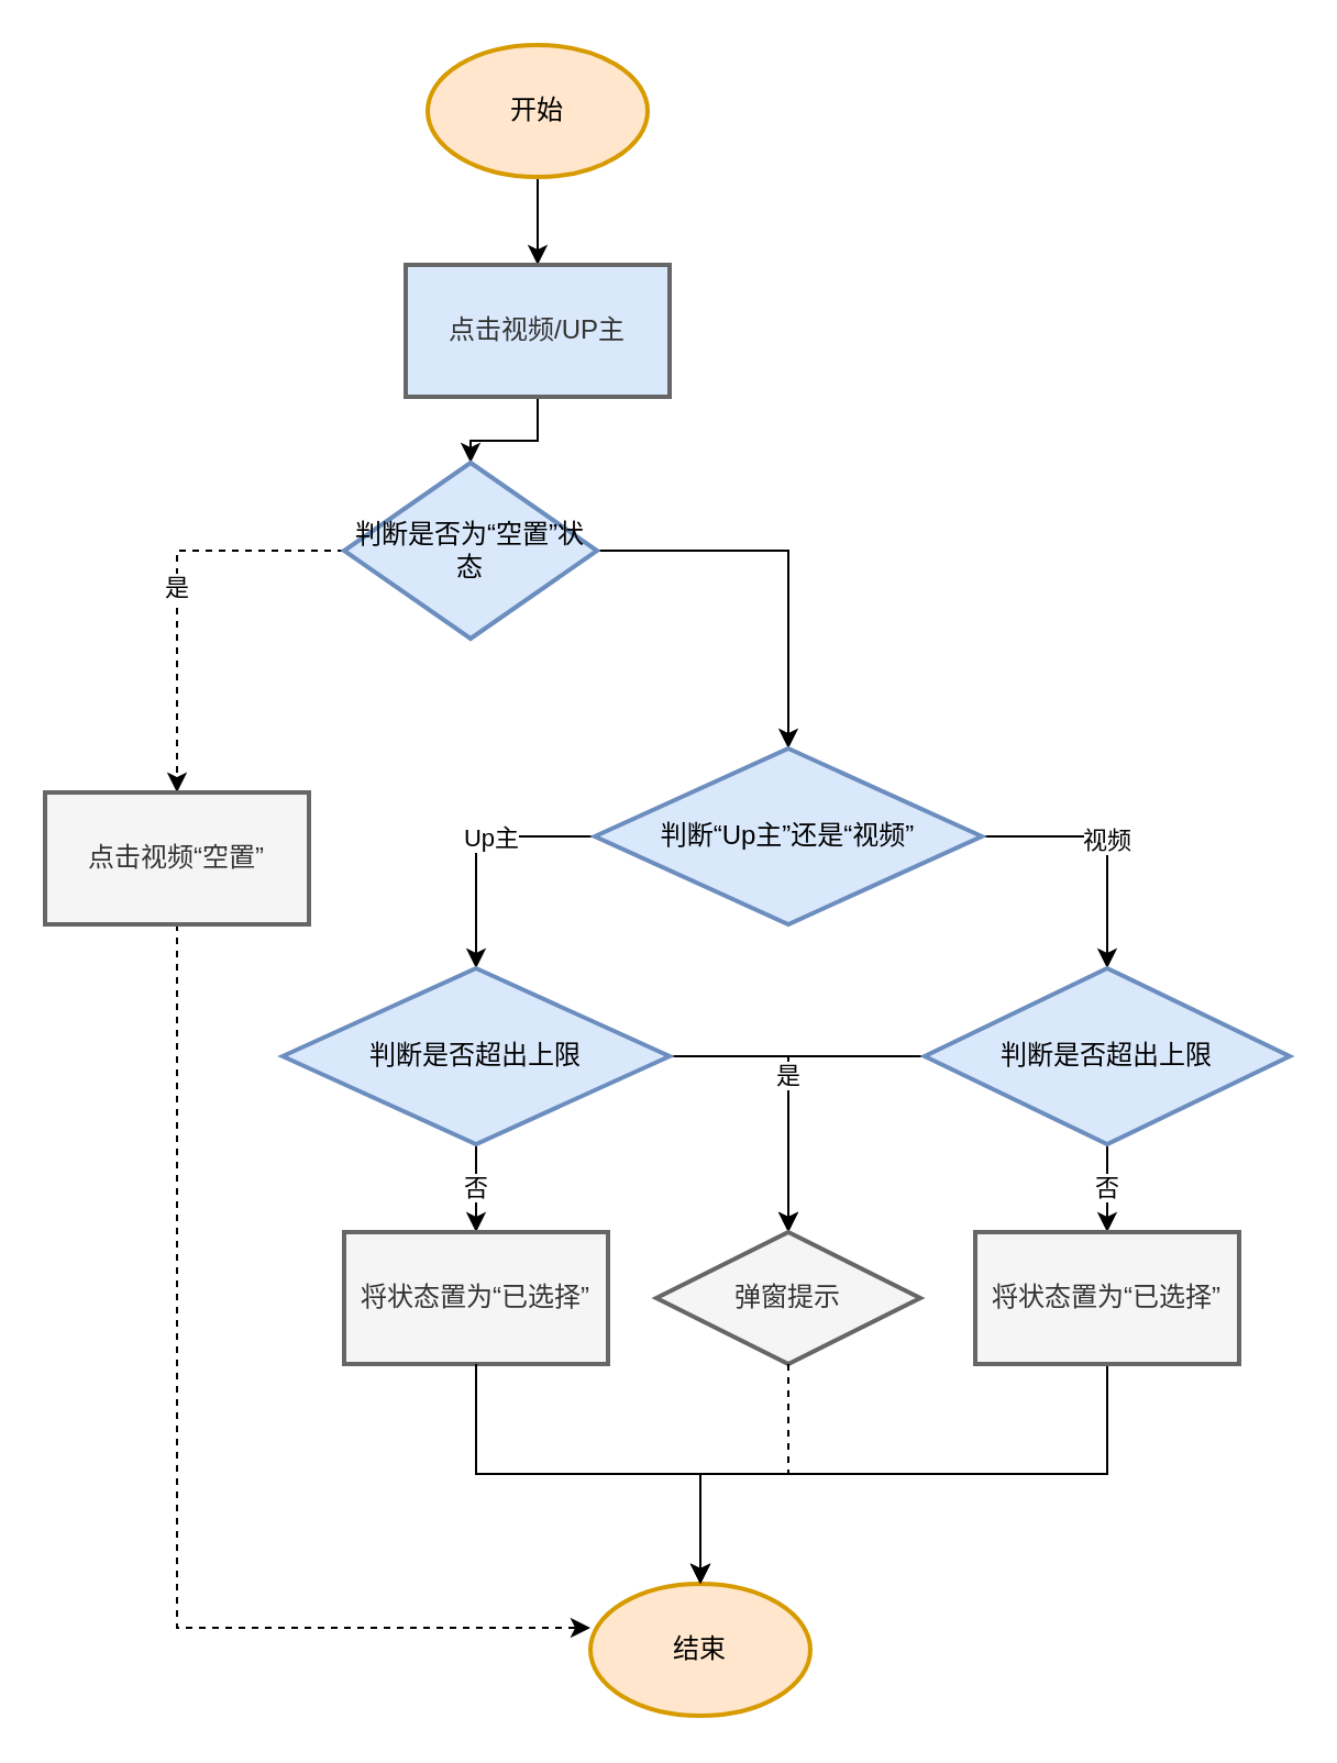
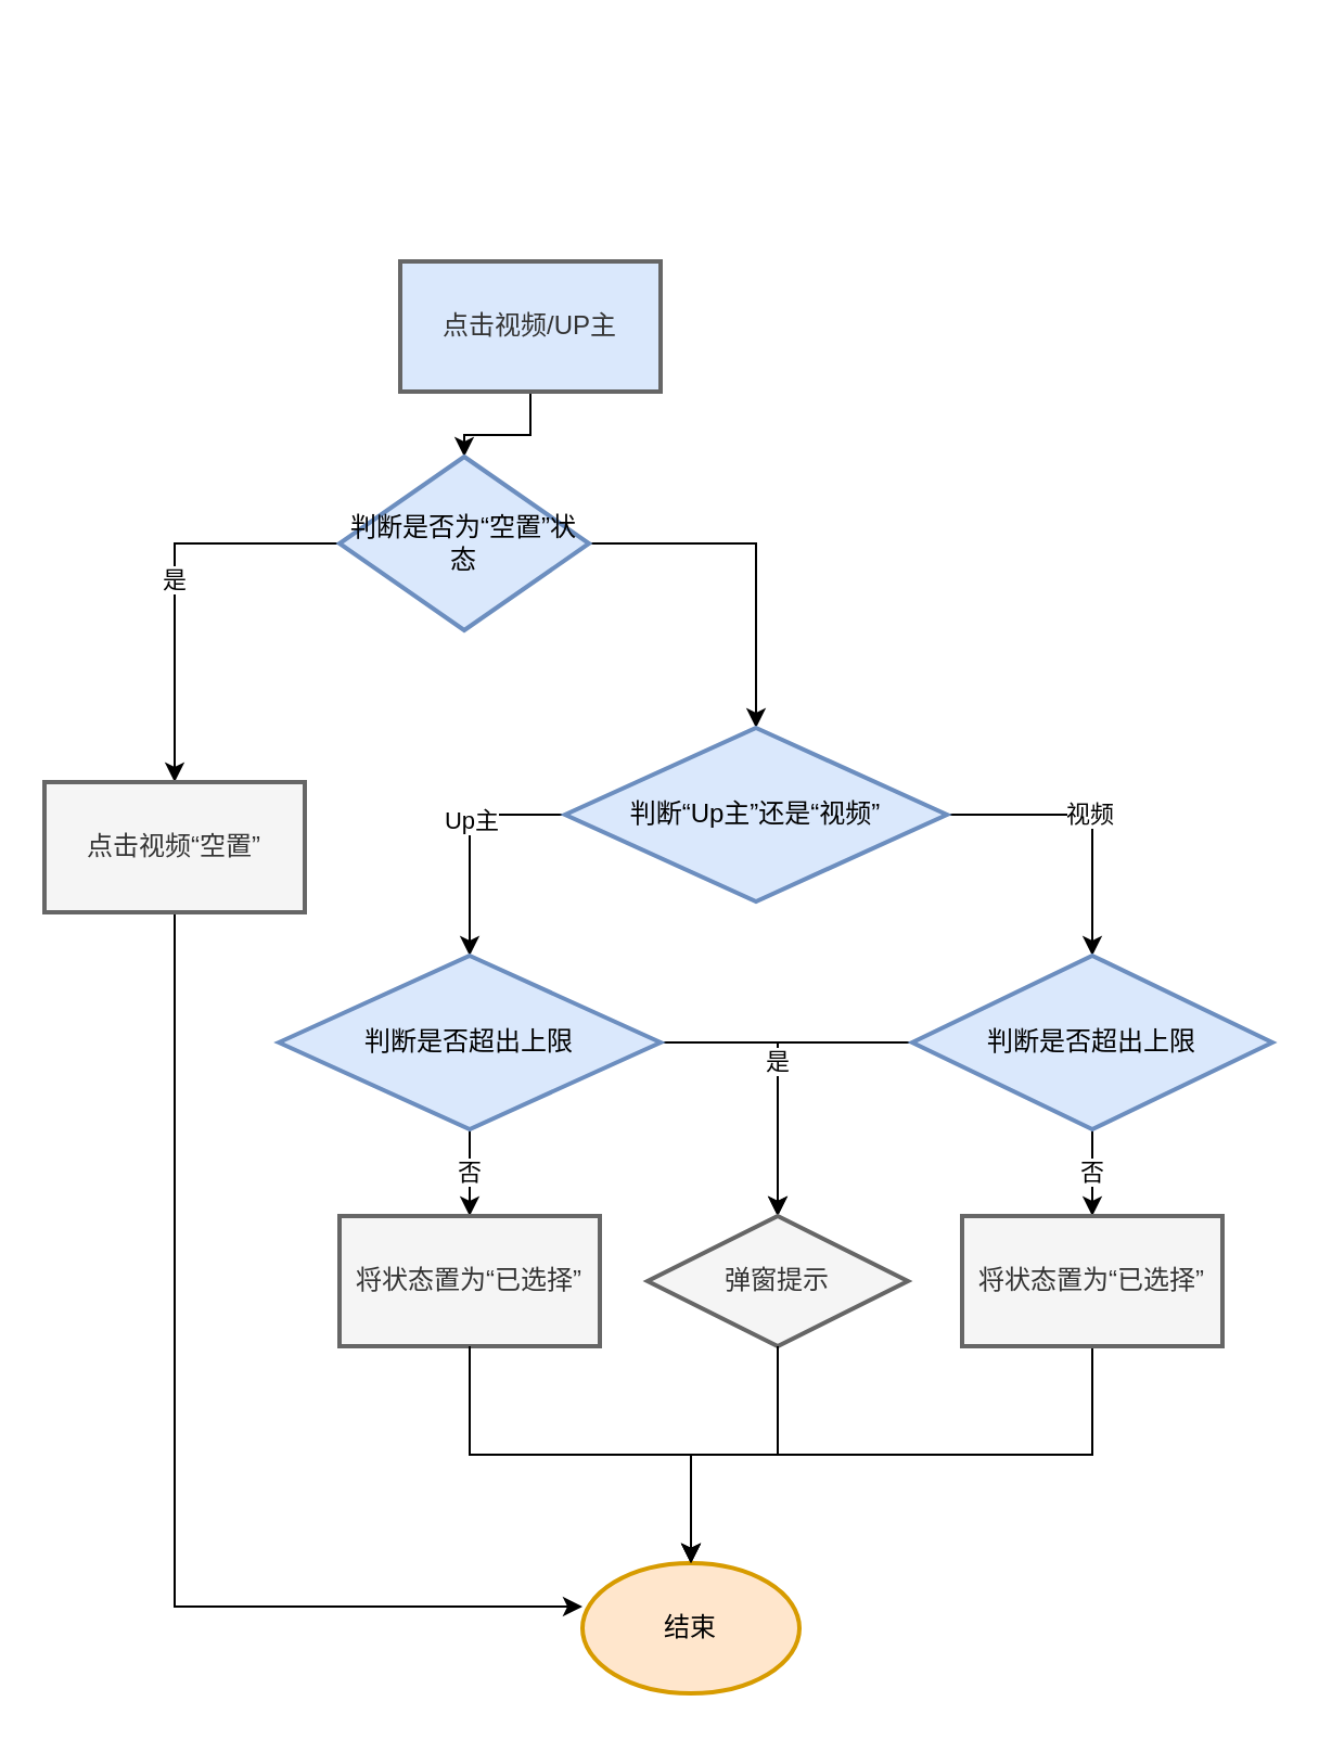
  <mxCell id="0" />
  <mxCell id="1" parent="0" />
- <mxCell id="2" value="" style="edgeStyle=orthogonalEdgeStyle;rounded=0;orthogonalLoop=1;jettySize=auto;html=1;" edge="1" parent="1" source="3" target="5"><mxGeometry relative="1" as="geometry" /></mxCell>
- <mxCell id="3" value="开始" style="strokeWidth=2;html=1;shape=mxgraph.flowchart.start_1;whiteSpace=wrap;fillColor=#ffe6cc;strokeColor=#d79b00;" vertex="1" parent="1"><mxGeometry x="194" y="20" width="100" height="60" as="geometry" /></mxCell>
  <mxCell id="4" value="" style="edgeStyle=orthogonalEdgeStyle;rounded=0;orthogonalLoop=1;jettySize=auto;html=1;" edge="1" parent="1" source="5" target="8"><mxGeometry relative="1" as="geometry" /></mxCell>
  <mxCell id="5" value="点击视频/UP主" style="whiteSpace=wrap;html=1;strokeWidth=2;fillColor=#dae8fc;fontColor=#333333;strokeColor=#666666;" vertex="1" parent="1"><mxGeometry x="184" y="120" width="120" height="60" as="geometry" /></mxCell>
- <mxCell id="6" value="是" style="edgeStyle=orthogonalEdgeStyle;rounded=0;orthogonalLoop=1;jettySize=auto;html=1;dashed=1;" edge="1" parent="1" source="8" target="10"><mxGeometry relative="1" as="geometry" /></mxCell>
+ <mxCell id="6" value="是" style="edgeStyle=orthogonalEdgeStyle;rounded=0;orthogonalLoop=1;jettySize=auto;html=1;" edge="1" parent="1" source="8" target="10"><mxGeometry relative="1" as="geometry" /></mxCell>
  <mxCell id="7" value="" style="edgeStyle=orthogonalEdgeStyle;rounded=0;orthogonalLoop=1;jettySize=auto;html=1;exitX=1;exitY=0.5;exitDx=0;exitDy=0;" edge="1" parent="1" source="8" target="14"><mxGeometry relative="1" as="geometry" /></mxCell>
  <mxCell id="8" value="判断是否为“空置”状态" style="rhombus;whiteSpace=wrap;html=1;strokeWidth=2;fillColor=#dae8fc;strokeColor=#6c8ebf;" vertex="1" parent="1"><mxGeometry x="156" y="210" width="115" height="80" as="geometry" /></mxCell>
- <mxCell id="9" style="edgeStyle=orthogonalEdgeStyle;rounded=0;orthogonalLoop=1;jettySize=auto;html=1;exitX=0.5;exitY=1;exitDx=0;exitDy=0;dashed=1;" edge="1" parent="1" source="10" target="26"><mxGeometry relative="1" as="geometry"><Array as="points"><mxPoint x="80" y="740" /></Array></mxGeometry></mxCell>
+ <mxCell id="9" style="edgeStyle=orthogonalEdgeStyle;rounded=0;orthogonalLoop=1;jettySize=auto;html=1;exitX=0.5;exitY=1;exitDx=0;exitDy=0;" edge="1" parent="1" source="10" target="26"><mxGeometry relative="1" as="geometry"><Array as="points"><mxPoint x="80" y="740" /></Array></mxGeometry></mxCell>
  <mxCell id="10" value="点击视频“空置”" style="whiteSpace=wrap;html=1;strokeWidth=2;fillColor=#f5f5f5;fontColor=#333333;strokeColor=#666666;" vertex="1" parent="1"><mxGeometry x="20" y="360" width="120" height="60" as="geometry" /></mxCell>
  <mxCell id="11" value="" style="edgeStyle=orthogonalEdgeStyle;rounded=0;orthogonalLoop=1;jettySize=auto;html=1;exitX=0;exitY=0.5;exitDx=0;exitDy=0;" edge="1" parent="1" source="14" target="17"><mxGeometry relative="1" as="geometry" /></mxCell>
  <mxCell id="12" value="Up主" style="edgeLabel;html=1;align=center;verticalAlign=middle;resizable=0;points=[];" vertex="1" connectable="0" parent="11"><mxGeometry x="-0.152" relative="1" as="geometry"><mxPoint as="offset" /></mxGeometry></mxCell>
  <mxCell id="13" value="视频" style="edgeStyle=orthogonalEdgeStyle;rounded=0;orthogonalLoop=1;jettySize=auto;html=1;exitX=1;exitY=0.5;exitDx=0;exitDy=0;" edge="1" parent="1" source="14" target="20"><mxGeometry relative="1" as="geometry" /></mxCell>
- <mxCell id="14" value="判断“Up主”还是“视频”" style="rhombus;whiteSpace=wrap;html=1;strokeWidth=2;fillColor=#dae8fc;strokeColor=#6c8ebf;" vertex="1" parent="1"><mxGeometry x="270" y="340" width="176" height="80" as="geometry" /></mxCell>
+ <mxCell id="14" value="判断“Up主”还是“视频”" style="rhombus;whiteSpace=wrap;html=1;strokeWidth=2;fillColor=#dae8fc;strokeColor=#6c8ebf;" vertex="1" parent="1"><mxGeometry x="260" y="335" width="176" height="80" as="geometry" /></mxCell>
  <mxCell id="15" value="否" style="edgeStyle=orthogonalEdgeStyle;rounded=0;orthogonalLoop=1;jettySize=auto;html=1;" edge="1" parent="1" source="17" target="22"><mxGeometry relative="1" as="geometry" /></mxCell>
  <mxCell id="16" style="edgeStyle=orthogonalEdgeStyle;rounded=0;orthogonalLoop=1;jettySize=auto;html=1;entryX=0.5;entryY=0;entryDx=0;entryDy=0;exitX=1;exitY=0.5;exitDx=0;exitDy=0;" edge="1" parent="1" source="17" target="25"><mxGeometry relative="1" as="geometry" /></mxCell>
  <mxCell id="17" value="判断是否超出上限" style="rhombus;whiteSpace=wrap;html=1;strokeWidth=2;fillColor=#dae8fc;strokeColor=#6c8ebf;" vertex="1" parent="1"><mxGeometry x="128" y="440" width="176" height="80" as="geometry" /></mxCell>
  <mxCell id="18" value="否" style="edgeStyle=orthogonalEdgeStyle;rounded=0;orthogonalLoop=1;jettySize=auto;html=1;" edge="1" parent="1" source="20" target="24"><mxGeometry relative="1" as="geometry" /></mxCell>
  <mxCell id="19" value="是" style="edgeStyle=orthogonalEdgeStyle;rounded=0;orthogonalLoop=1;jettySize=auto;html=1;exitX=0;exitY=0.5;exitDx=0;exitDy=0;" edge="1" parent="1" source="20" target="25"><mxGeometry relative="1" as="geometry" /></mxCell>
  <mxCell id="20" value="判断是否超出上限" style="rhombus;whiteSpace=wrap;html=1;strokeWidth=2;fillColor=#dae8fc;strokeColor=#6c8ebf;" vertex="1" parent="1"><mxGeometry x="420" y="440" width="166" height="80" as="geometry" /></mxCell>
  <mxCell id="21" value="" style="edgeStyle=orthogonalEdgeStyle;rounded=0;orthogonalLoop=1;jettySize=auto;html=1;" edge="1" parent="1" source="22" target="26"><mxGeometry relative="1" as="geometry" /></mxCell>
  <mxCell id="22" value="将状态置为“已选择”" style="whiteSpace=wrap;html=1;strokeWidth=2;fillColor=#f5f5f5;fontColor=#333333;strokeColor=#666666;" vertex="1" parent="1"><mxGeometry x="156" y="560" width="120" height="60" as="geometry" /></mxCell>
  <mxCell id="23" style="edgeStyle=orthogonalEdgeStyle;rounded=0;orthogonalLoop=1;jettySize=auto;html=1;exitX=0.5;exitY=1;exitDx=0;exitDy=0;" edge="1" parent="1" source="24" target="26"><mxGeometry relative="1" as="geometry" /></mxCell>
  <mxCell id="24" value="将状态置为“已选择”" style="whiteSpace=wrap;html=1;strokeWidth=2;fillColor=#f5f5f5;fontColor=#333333;strokeColor=#666666;" vertex="1" parent="1"><mxGeometry x="443" y="560" width="120" height="60" as="geometry" /></mxCell>
  <mxCell id="25" value="弹窗提示" style="rhombus;whiteSpace=wrap;html=1;strokeWidth=2;fillColor=#f5f5f5;fontColor=#333333;strokeColor=#666666;" vertex="1" parent="1"><mxGeometry x="298" y="560" width="120" height="60" as="geometry" /></mxCell>
  <mxCell id="26" value="结束" style="strokeWidth=2;html=1;shape=mxgraph.flowchart.start_1;whiteSpace=wrap;fillColor=#ffe6cc;strokeColor=#d79b00;" vertex="1" parent="1"><mxGeometry x="268" y="720" width="100" height="60" as="geometry" /></mxCell>
- <mxCell id="27" style="edgeStyle=orthogonalEdgeStyle;rounded=0;orthogonalLoop=1;jettySize=auto;html=1;entryX=0.5;entryY=0;entryDx=0;entryDy=0;entryPerimeter=0;dashed=1;" edge="1" parent="1" source="25" target="26"><mxGeometry relative="1" as="geometry" /></mxCell>
+ <mxCell id="27" style="edgeStyle=orthogonalEdgeStyle;rounded=0;orthogonalLoop=1;jettySize=auto;html=1;entryX=0.5;entryY=0;entryDx=0;entryDy=0;entryPerimeter=0;" edge="1" parent="1" source="25" target="26"><mxGeometry relative="1" as="geometry" /></mxCell>
  <mxCell id="28" style="edgeStyle=orthogonalEdgeStyle;rounded=0;orthogonalLoop=1;jettySize=auto;html=1;exitX=0.5;exitY=1;exitDx=0;exitDy=0;entryX=0.5;entryY=0;entryDx=0;entryDy=0;entryPerimeter=0;" edge="1" parent="1" source="22" target="26"><mxGeometry relative="1" as="geometry" /></mxCell>
